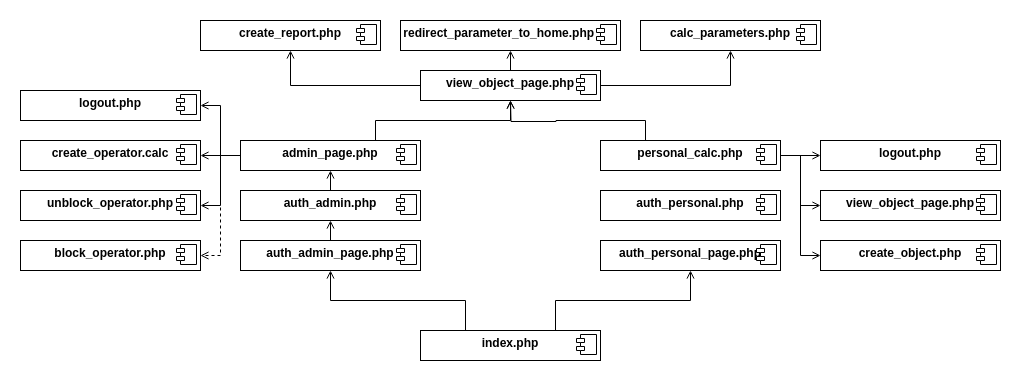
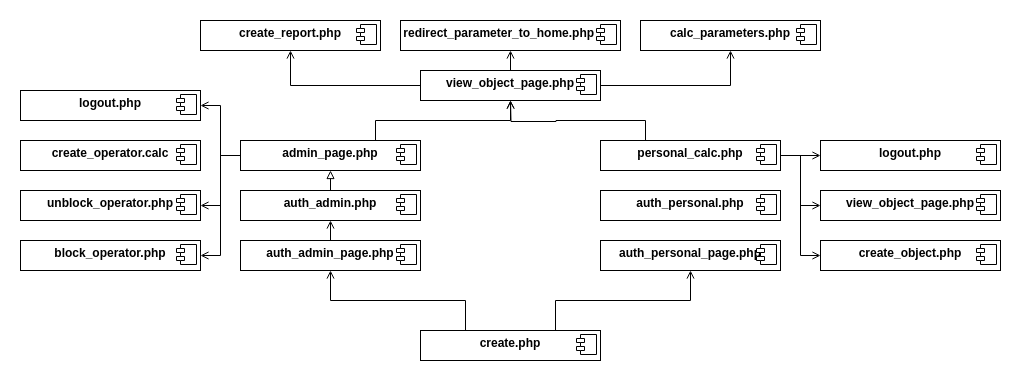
  <mxCell id="0" />
  <mxCell id="1" parent="0" />
  <mxCell id="2" style="edgeStyle=orthogonalEdgeStyle;rounded=0;orthogonalLoop=1;jettySize=auto;html=1;exitX=0.25;exitY=0;exitDx=0;exitDy=0;entryX=0.5;entryY=1;entryDx=0;entryDy=0;endArrow=open;endFill=0;" edge="1" parent="1" source="4" target="7"><mxGeometry relative="1" as="geometry" /></mxCell>
  <mxCell id="3" style="edgeStyle=orthogonalEdgeStyle;rounded=0;orthogonalLoop=1;jettySize=auto;html=1;exitX=0.75;exitY=0;exitDx=0;exitDy=0;entryX=0.5;entryY=1;entryDx=0;entryDy=0;endArrow=open;endFill=0;" edge="1" parent="1" source="4" target="9"><mxGeometry relative="1" as="geometry" /></mxCell>
- <mxCell id="4" value="&lt;p style=&quot;margin:0px;margin-top:6px;text-align:center;&quot;&gt;&lt;b&gt;index.php&lt;/b&gt;&lt;/p&gt;" style="align=left;overflow=fill;html=1;dropTarget=0;" vertex="1" parent="1"><mxGeometry x="420" y="330" width="180" height="30" as="geometry" /></mxCell>
+ <mxCell id="4" value="&lt;p style=&quot;margin:0px;margin-top:6px;text-align:center;&quot;&gt;&lt;b&gt;create.php&lt;/b&gt;&lt;/p&gt;" style="align=left;overflow=fill;html=1;dropTarget=0;" vertex="1" parent="1"><mxGeometry x="420" y="330" width="180" height="30" as="geometry" /></mxCell>
  <mxCell id="5" value="" style="shape=component;jettyWidth=8;jettyHeight=4;" vertex="1" parent="4"><mxGeometry x="1" width="20" height="20" relative="1" as="geometry"><mxPoint x="-24" y="4" as="offset" /></mxGeometry></mxCell>
  <mxCell id="6" style="edgeStyle=orthogonalEdgeStyle;rounded=0;orthogonalLoop=1;jettySize=auto;html=1;exitX=0.5;exitY=0;exitDx=0;exitDy=0;entryX=0.5;entryY=1;entryDx=0;entryDy=0;endArrow=open;endFill=0;" edge="1" parent="1" source="7" target="12"><mxGeometry relative="1" as="geometry" /></mxCell>
  <mxCell id="7" value="&lt;p style=&quot;margin:0px;margin-top:6px;text-align:center;&quot;&gt;&lt;b&gt;auth_admin_page.php&lt;/b&gt;&lt;/p&gt;" style="align=left;overflow=fill;html=1;dropTarget=0;" vertex="1" parent="1"><mxGeometry x="240" y="240" width="180" height="30" as="geometry" /></mxCell>
  <mxCell id="8" value="" style="shape=component;jettyWidth=8;jettyHeight=4;" vertex="1" parent="7"><mxGeometry x="1" width="20" height="20" relative="1" as="geometry"><mxPoint x="-24" y="4" as="offset" /></mxGeometry></mxCell>
  <mxCell id="9" value="&lt;p style=&quot;margin:0px;margin-top:6px;text-align:center;&quot;&gt;&lt;b&gt;auth_personal_page.php&lt;/b&gt;&lt;/p&gt;" style="align=left;overflow=fill;html=1;dropTarget=0;" vertex="1" parent="1"><mxGeometry x="600" y="240" width="180" height="30" as="geometry" /></mxCell>
  <mxCell id="10" value="" style="shape=component;jettyWidth=8;jettyHeight=4;" vertex="1" parent="9"><mxGeometry x="1" width="20" height="20" relative="1" as="geometry"><mxPoint x="-24" y="4" as="offset" /></mxGeometry></mxCell>
- <mxCell id="11" style="edgeStyle=orthogonalEdgeStyle;rounded=0;orthogonalLoop=1;jettySize=auto;html=1;exitX=0.5;exitY=0;exitDx=0;exitDy=0;entryX=0.5;entryY=1;entryDx=0;entryDy=0;endArrow=open;endFill=0;" edge="1" parent="1" source="12" target="19"><mxGeometry relative="1" as="geometry" /></mxCell>
+ <mxCell id="11" style="edgeStyle=orthogonalEdgeStyle;rounded=0;orthogonalLoop=1;jettySize=auto;html=1;exitX=0.5;exitY=0;exitDx=0;exitDy=0;entryX=0.5;entryY=1;entryDx=0;entryDy=0;endArrow=block;endFill=0;" edge="1" parent="1" source="12" target="19"><mxGeometry relative="1" as="geometry" /></mxCell>
  <mxCell id="12" value="&lt;p style=&quot;margin:0px;margin-top:6px;text-align:center;&quot;&gt;&lt;b&gt;auth_admin.php&lt;/b&gt;&lt;/p&gt;" style="align=left;overflow=fill;html=1;dropTarget=0;" vertex="1" parent="1"><mxGeometry x="240" y="190" width="180" height="30" as="geometry" /></mxCell>
  <mxCell id="13" value="" style="shape=component;jettyWidth=8;jettyHeight=4;" vertex="1" parent="12"><mxGeometry x="1" width="20" height="20" relative="1" as="geometry"><mxPoint x="-24" y="4" as="offset" /></mxGeometry></mxCell>
- <mxCell id="14" style="edgeStyle=orthogonalEdgeStyle;rounded=0;orthogonalLoop=1;jettySize=auto;html=1;exitX=0;exitY=0.5;exitDx=0;exitDy=0;entryX=1;entryY=0.5;entryDx=0;entryDy=0;endArrow=open;endFill=0;dashed=1;" edge="1" parent="1" source="19" target="29"><mxGeometry relative="1" as="geometry" /></mxCell>
+ <mxCell id="14" style="edgeStyle=orthogonalEdgeStyle;rounded=0;orthogonalLoop=1;jettySize=auto;html=1;exitX=0;exitY=0.5;exitDx=0;exitDy=0;entryX=1;entryY=0.5;entryDx=0;entryDy=0;endArrow=open;endFill=0;" edge="1" parent="1" source="19" target="29"><mxGeometry relative="1" as="geometry" /></mxCell>
  <mxCell id="15" style="edgeStyle=orthogonalEdgeStyle;rounded=0;orthogonalLoop=1;jettySize=auto;html=1;exitX=0;exitY=0.5;exitDx=0;exitDy=0;entryX=1;entryY=0.5;entryDx=0;entryDy=0;endArrow=open;endFill=0;" edge="1" parent="1" source="19" target="33"><mxGeometry relative="1" as="geometry" /></mxCell>
- <mxCell id="16" style="edgeStyle=orthogonalEdgeStyle;rounded=0;orthogonalLoop=1;jettySize=auto;html=1;exitX=0;exitY=0.5;exitDx=0;exitDy=0;entryX=1;entryY=0.5;entryDx=0;entryDy=0;endArrow=open;endFill=0;" edge="1" parent="1" source="19" target="31"><mxGeometry relative="1" as="geometry" /></mxCell>
  <mxCell id="17" style="edgeStyle=orthogonalEdgeStyle;rounded=0;orthogonalLoop=1;jettySize=auto;html=1;exitX=0;exitY=0.5;exitDx=0;exitDy=0;entryX=1;entryY=0.5;entryDx=0;entryDy=0;endArrow=open;endFill=0;" edge="1" parent="1" source="19" target="44"><mxGeometry relative="1" as="geometry" /></mxCell>
  <mxCell id="18" style="edgeStyle=orthogonalEdgeStyle;rounded=0;orthogonalLoop=1;jettySize=auto;html=1;exitX=0.75;exitY=0;exitDx=0;exitDy=0;entryX=0.5;entryY=1;entryDx=0;entryDy=0;endArrow=open;endFill=0;" edge="1" parent="1" source="19" target="38"><mxGeometry relative="1" as="geometry" /></mxCell>
  <mxCell id="19" value="&lt;p style=&quot;margin:0px;margin-top:6px;text-align:center;&quot;&gt;&lt;b&gt;admin_page.php&lt;/b&gt;&lt;/p&gt;" style="align=left;overflow=fill;html=1;dropTarget=0;" vertex="1" parent="1"><mxGeometry x="240" y="140" width="180" height="30" as="geometry" /></mxCell>
  <mxCell id="20" value="" style="shape=component;jettyWidth=8;jettyHeight=4;" vertex="1" parent="19"><mxGeometry x="1" width="20" height="20" relative="1" as="geometry"><mxPoint x="-24" y="4" as="offset" /></mxGeometry></mxCell>
  <mxCell id="21" value="&lt;p style=&quot;margin:0px;margin-top:6px;text-align:center;&quot;&gt;&lt;b&gt;auth_personal.php&lt;/b&gt;&lt;/p&gt;" style="align=left;overflow=fill;html=1;dropTarget=0;" vertex="1" parent="1"><mxGeometry x="600" y="190" width="180" height="30" as="geometry" /></mxCell>
  <mxCell id="22" value="" style="shape=component;jettyWidth=8;jettyHeight=4;" vertex="1" parent="21"><mxGeometry x="1" width="20" height="20" relative="1" as="geometry"><mxPoint x="-24" y="4" as="offset" /></mxGeometry></mxCell>
  <mxCell id="23" style="edgeStyle=orthogonalEdgeStyle;rounded=0;orthogonalLoop=1;jettySize=auto;html=1;exitX=1;exitY=0.5;exitDx=0;exitDy=0;entryX=0;entryY=0.5;entryDx=0;entryDy=0;endArrow=open;endFill=0;" edge="1" parent="1" source="27" target="48"><mxGeometry relative="1" as="geometry" /></mxCell>
  <mxCell id="24" style="edgeStyle=orthogonalEdgeStyle;rounded=0;orthogonalLoop=1;jettySize=auto;html=1;exitX=1;exitY=0.5;exitDx=0;exitDy=0;entryX=0;entryY=0.5;entryDx=0;entryDy=0;endArrow=open;endFill=0;" edge="1" parent="1" source="27" target="50"><mxGeometry relative="1" as="geometry" /></mxCell>
  <mxCell id="25" style="edgeStyle=orthogonalEdgeStyle;rounded=0;orthogonalLoop=1;jettySize=auto;html=1;exitX=1;exitY=0.5;exitDx=0;exitDy=0;entryX=0;entryY=0.5;entryDx=0;entryDy=0;endArrow=open;endFill=0;" edge="1" parent="1" source="27" target="52"><mxGeometry relative="1" as="geometry" /></mxCell>
  <mxCell id="26" style="edgeStyle=orthogonalEdgeStyle;rounded=0;orthogonalLoop=1;jettySize=auto;html=1;exitX=0.25;exitY=0;exitDx=0;exitDy=0;endArrow=open;endFill=0;" edge="1" parent="1" source="27"><mxGeometry relative="1" as="geometry"><mxPoint x="510" y="100" as="targetPoint" /></mxGeometry></mxCell>
  <mxCell id="27" value="&lt;p style=&quot;margin:0px;margin-top:6px;text-align:center;&quot;&gt;&lt;b&gt;personal_calc.php&lt;/b&gt;&lt;/p&gt;" style="align=left;overflow=fill;html=1;dropTarget=0;" vertex="1" parent="1"><mxGeometry x="600" y="140" width="180" height="30" as="geometry" /></mxCell>
  <mxCell id="28" value="" style="shape=component;jettyWidth=8;jettyHeight=4;" vertex="1" parent="27"><mxGeometry x="1" width="20" height="20" relative="1" as="geometry"><mxPoint x="-24" y="4" as="offset" /></mxGeometry></mxCell>
  <mxCell id="29" value="&lt;p style=&quot;margin:0px;margin-top:6px;text-align:center;&quot;&gt;&lt;b&gt;block_operator.php&lt;/b&gt;&lt;/p&gt;" style="align=left;overflow=fill;html=1;dropTarget=0;" vertex="1" parent="1"><mxGeometry x="20" y="240" width="180" height="30" as="geometry" /></mxCell>
  <mxCell id="30" value="" style="shape=component;jettyWidth=8;jettyHeight=4;" vertex="1" parent="29"><mxGeometry x="1" width="20" height="20" relative="1" as="geometry"><mxPoint x="-24" y="4" as="offset" /></mxGeometry></mxCell>
  <mxCell id="31" value="&lt;p style=&quot;margin:0px;margin-top:6px;text-align:center;&quot;&gt;&lt;b&gt;create_operator.calc&lt;/b&gt;&lt;/p&gt;" style="align=left;overflow=fill;html=1;dropTarget=0;" vertex="1" parent="1"><mxGeometry x="20" y="140" width="180" height="30" as="geometry" /></mxCell>
  <mxCell id="32" value="" style="shape=component;jettyWidth=8;jettyHeight=4;" vertex="1" parent="31"><mxGeometry x="1" width="20" height="20" relative="1" as="geometry"><mxPoint x="-24" y="4" as="offset" /></mxGeometry></mxCell>
  <mxCell id="33" value="&lt;p style=&quot;margin:0px;margin-top:6px;text-align:center;&quot;&gt;&lt;b&gt;unblock_operator.php&lt;/b&gt;&lt;/p&gt;" style="align=left;overflow=fill;html=1;dropTarget=0;" vertex="1" parent="1"><mxGeometry x="20" y="190" width="180" height="30" as="geometry" /></mxCell>
  <mxCell id="34" value="" style="shape=component;jettyWidth=8;jettyHeight=4;" vertex="1" parent="33"><mxGeometry x="1" width="20" height="20" relative="1" as="geometry"><mxPoint x="-24" y="4" as="offset" /></mxGeometry></mxCell>
  <mxCell id="35" style="edgeStyle=orthogonalEdgeStyle;rounded=0;orthogonalLoop=1;jettySize=auto;html=1;exitX=0.5;exitY=0;exitDx=0;exitDy=0;entryX=0.5;entryY=1;entryDx=0;entryDy=0;endArrow=open;endFill=0;" edge="1" parent="1" source="38" target="46"><mxGeometry relative="1" as="geometry" /></mxCell>
  <mxCell id="36" style="edgeStyle=orthogonalEdgeStyle;rounded=0;orthogonalLoop=1;jettySize=auto;html=1;exitX=0;exitY=0.5;exitDx=0;exitDy=0;entryX=0.5;entryY=1;entryDx=0;entryDy=0;endArrow=open;endFill=0;" edge="1" parent="1" source="38" target="40"><mxGeometry relative="1" as="geometry" /></mxCell>
  <mxCell id="37" style="edgeStyle=orthogonalEdgeStyle;rounded=0;orthogonalLoop=1;jettySize=auto;html=1;exitX=1;exitY=0.5;exitDx=0;exitDy=0;entryX=0.5;entryY=1;entryDx=0;entryDy=0;endArrow=open;endFill=0;" edge="1" parent="1" source="38" target="42"><mxGeometry relative="1" as="geometry" /></mxCell>
  <mxCell id="38" value="&lt;p style=&quot;margin:0px;margin-top:6px;text-align:center;&quot;&gt;&lt;b&gt;view_object_page.php&lt;/b&gt;&lt;/p&gt;" style="align=left;overflow=fill;html=1;dropTarget=0;" vertex="1" parent="1"><mxGeometry x="420" y="70" width="180" height="30" as="geometry" /></mxCell>
  <mxCell id="39" value="" style="shape=component;jettyWidth=8;jettyHeight=4;" vertex="1" parent="38"><mxGeometry x="1" width="20" height="20" relative="1" as="geometry"><mxPoint x="-24" y="4" as="offset" /></mxGeometry></mxCell>
  <mxCell id="40" value="&lt;p style=&quot;margin:0px;margin-top:6px;text-align:center;&quot;&gt;&lt;b&gt;create_report.php&lt;/b&gt;&lt;/p&gt;" style="align=left;overflow=fill;html=1;dropTarget=0;" vertex="1" parent="1"><mxGeometry x="200" y="20" width="180" height="30" as="geometry" /></mxCell>
  <mxCell id="41" value="" style="shape=component;jettyWidth=8;jettyHeight=4;" vertex="1" parent="40"><mxGeometry x="1" width="20" height="20" relative="1" as="geometry"><mxPoint x="-24" y="4" as="offset" /></mxGeometry></mxCell>
  <mxCell id="42" value="&lt;p style=&quot;margin:0px;margin-top:6px;text-align:center;&quot;&gt;&lt;b&gt;calc_parameters.php&lt;/b&gt;&lt;/p&gt;" style="align=left;overflow=fill;html=1;dropTarget=0;" vertex="1" parent="1"><mxGeometry x="640" y="20" width="180" height="30" as="geometry" /></mxCell>
  <mxCell id="43" value="" style="shape=component;jettyWidth=8;jettyHeight=4;" vertex="1" parent="42"><mxGeometry x="1" width="20" height="20" relative="1" as="geometry"><mxPoint x="-24" y="4" as="offset" /></mxGeometry></mxCell>
  <mxCell id="44" value="&lt;p style=&quot;margin:0px;margin-top:6px;text-align:center;&quot;&gt;&lt;b&gt;logout.php&lt;/b&gt;&lt;/p&gt;" style="align=left;overflow=fill;html=1;dropTarget=0;" vertex="1" parent="1"><mxGeometry x="20" y="90" width="180" height="30" as="geometry" /></mxCell>
  <mxCell id="45" value="" style="shape=component;jettyWidth=8;jettyHeight=4;" vertex="1" parent="44"><mxGeometry x="1" width="20" height="20" relative="1" as="geometry"><mxPoint x="-24" y="4" as="offset" /></mxGeometry></mxCell>
  <mxCell id="46" value="&lt;p style=&quot;margin: 6px 0px 0px;&quot;&gt;&lt;b&gt;&amp;nbsp;redirect_parameter_to_home.php&lt;/b&gt;&lt;br&gt;&lt;/p&gt;" style="align=left;overflow=fill;html=1;dropTarget=0;" vertex="1" parent="1"><mxGeometry x="400" y="20" width="220" height="30" as="geometry" /></mxCell>
  <mxCell id="47" value="" style="shape=component;jettyWidth=8;jettyHeight=4;" vertex="1" parent="46"><mxGeometry x="1" width="20" height="20" relative="1" as="geometry"><mxPoint x="-24" y="4" as="offset" /></mxGeometry></mxCell>
  <mxCell id="48" value="&lt;p style=&quot;margin:0px;margin-top:6px;text-align:center;&quot;&gt;&lt;b&gt;create_object.php&lt;/b&gt;&lt;/p&gt;" style="align=left;overflow=fill;html=1;dropTarget=0;" vertex="1" parent="1"><mxGeometry x="820" y="240" width="180" height="30" as="geometry" /></mxCell>
  <mxCell id="49" value="" style="shape=component;jettyWidth=8;jettyHeight=4;" vertex="1" parent="48"><mxGeometry x="1" width="20" height="20" relative="1" as="geometry"><mxPoint x="-24" y="4" as="offset" /></mxGeometry></mxCell>
  <mxCell id="50" value="&lt;p style=&quot;margin:0px;margin-top:6px;text-align:center;&quot;&gt;&lt;b&gt;view_object_page.php&lt;/b&gt;&lt;br&gt;&lt;/p&gt;" style="align=left;overflow=fill;html=1;dropTarget=0;" vertex="1" parent="1"><mxGeometry x="820" y="190" width="180" height="30" as="geometry" /></mxCell>
  <mxCell id="51" value="" style="shape=component;jettyWidth=8;jettyHeight=4;" vertex="1" parent="50"><mxGeometry x="1" width="20" height="20" relative="1" as="geometry"><mxPoint x="-24" y="4" as="offset" /></mxGeometry></mxCell>
  <mxCell id="52" value="&lt;p style=&quot;margin:0px;margin-top:6px;text-align:center;&quot;&gt;&lt;b&gt;logout.php&lt;/b&gt;&lt;br&gt;&lt;/p&gt;" style="align=left;overflow=fill;html=1;dropTarget=0;" vertex="1" parent="1"><mxGeometry x="820" y="140" width="180" height="30" as="geometry" /></mxCell>
  <mxCell id="53" value="" style="shape=component;jettyWidth=8;jettyHeight=4;" vertex="1" parent="52"><mxGeometry x="1" width="20" height="20" relative="1" as="geometry"><mxPoint x="-24" y="4" as="offset" /></mxGeometry></mxCell>
